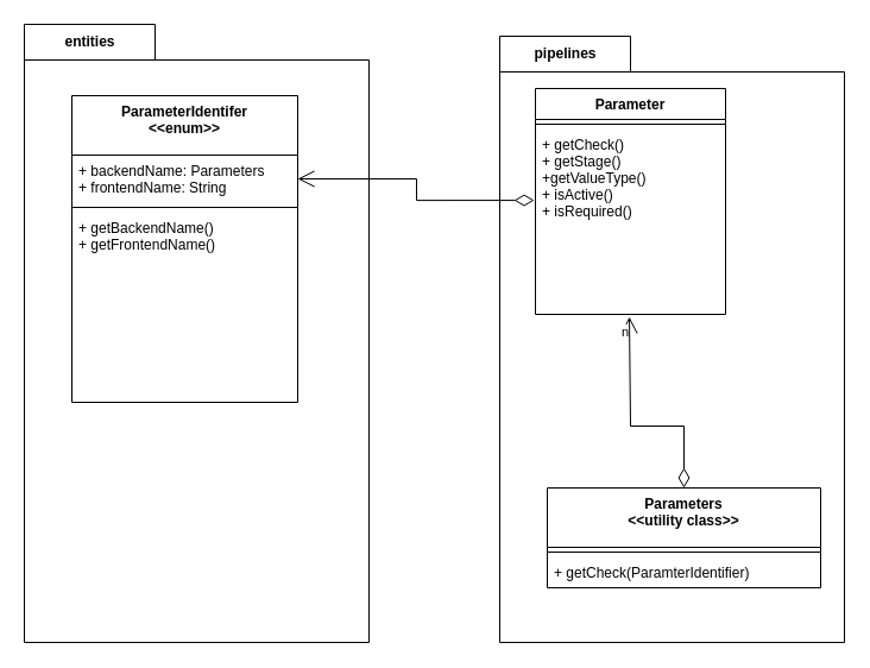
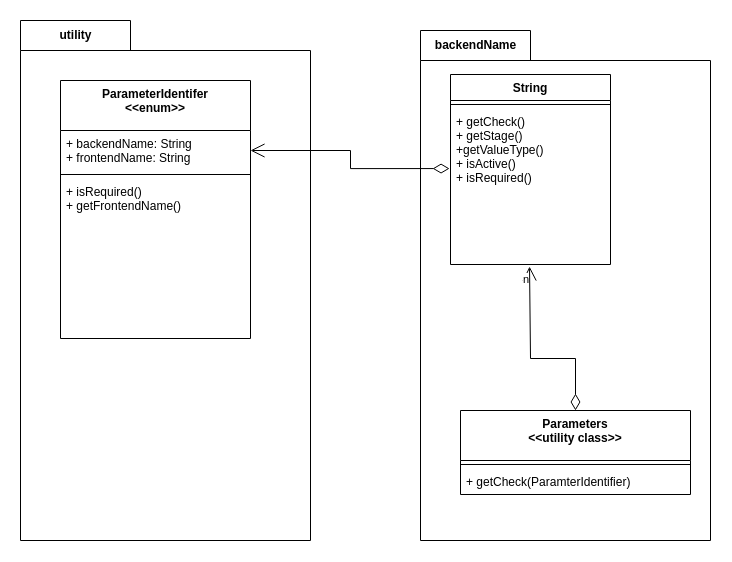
  <mxCell id="0" />
  <mxCell id="1" parent="0" />
- <mxCell id="2" value="entities" style="shape=folder;fontStyle=1;tabWidth=110;tabHeight=30;tabPosition=left;html=1;boundedLbl=1;labelInHeader=1;container=1;collapsible=0;" parent="1" vertex="1"><mxGeometry x="20" y="20" width="290" height="520" as="geometry" /></mxCell>
+ <mxCell id="2" value="utility" style="shape=folder;fontStyle=1;tabWidth=110;tabHeight=30;tabPosition=left;html=1;boundedLbl=1;labelInHeader=1;container=1;collapsible=0;" parent="1" vertex="1"><mxGeometry x="20" y="20" width="290" height="520" as="geometry" /></mxCell>
  <mxCell id="3" value="" style="html=1;strokeColor=none;resizeWidth=1;resizeHeight=1;fillColor=none;part=1;connectable=0;allowArrows=0;deletable=0;" parent="2" vertex="1"><mxGeometry width="290" height="364" relative="1" as="geometry"><mxPoint y="30" as="offset" /></mxGeometry></mxCell>
- <mxCell id="4" value="pipelines" style="shape=folder;fontStyle=1;tabWidth=110;tabHeight=30;tabPosition=left;html=1;boundedLbl=1;labelInHeader=1;container=1;collapsible=0;" parent="1" vertex="1"><mxGeometry x="420" y="30" width="290" height="510" as="geometry" /></mxCell>
+ <mxCell id="4" value="backendName" style="shape=folder;fontStyle=1;tabWidth=110;tabHeight=30;tabPosition=left;html=1;boundedLbl=1;labelInHeader=1;container=1;collapsible=0;" parent="1" vertex="1"><mxGeometry x="420" y="30" width="290" height="510" as="geometry" /></mxCell>
  <mxCell id="5" value="" style="html=1;strokeColor=none;resizeWidth=1;resizeHeight=1;fillColor=none;part=1;connectable=0;allowArrows=0;deletable=0;" parent="4" vertex="1"><mxGeometry width="290" height="357" relative="1" as="geometry"><mxPoint y="30" as="offset" /></mxGeometry></mxCell>
  <mxCell id="6" value="ParameterIdentifer&#10;&lt;&lt;enum&gt;&gt;" style="swimlane;fontStyle=1;align=center;verticalAlign=top;childLayout=stackLayout;horizontal=1;startSize=50;horizontalStack=0;resizeParent=1;resizeParentMax=0;resizeLast=0;collapsible=1;marginBottom=0;" parent="1" vertex="1"><mxGeometry x="60" y="80" width="190" height="258" as="geometry"><mxRectangle x="150" y="240" width="150" height="40" as="alternateBounds" /></mxGeometry></mxCell>
- <mxCell id="7" value="+ backendName: Parameters&#10;+ frontendName: String" style="text;strokeColor=none;fillColor=none;align=left;verticalAlign=top;spacingLeft=4;spacingRight=4;overflow=hidden;rotatable=0;points=[[0,0.5],[1,0.5]];portConstraint=eastwest;" parent="6" vertex="1"><mxGeometry y="50" width="190" height="40" as="geometry" /></mxCell>
+ <mxCell id="7" value="+ backendName: String&#10;+ frontendName: String" style="text;strokeColor=none;fillColor=none;align=left;verticalAlign=top;spacingLeft=4;spacingRight=4;overflow=hidden;rotatable=0;points=[[0,0.5],[1,0.5]];portConstraint=eastwest;" parent="6" vertex="1"><mxGeometry y="50" width="190" height="40" as="geometry" /></mxCell>
  <mxCell id="8" value="" style="line;strokeWidth=1;fillColor=none;align=left;verticalAlign=middle;spacingTop=-1;spacingLeft=3;spacingRight=3;rotatable=0;labelPosition=right;points=[];portConstraint=eastwest;strokeColor=inherit;" parent="6" vertex="1"><mxGeometry y="90" width="190" height="8" as="geometry" /></mxCell>
- <mxCell id="9" value="+ getBackendName()&#10;+ getFrontendName()&#10;" style="text;strokeColor=none;fillColor=none;align=left;verticalAlign=top;spacingLeft=4;spacingRight=4;overflow=hidden;rotatable=0;points=[[0,0.5],[1,0.5]];portConstraint=eastwest;" parent="6" vertex="1"><mxGeometry y="98" width="190" height="160" as="geometry" /></mxCell>
- <mxCell id="10" value="Parameter" style="swimlane;fontStyle=1;align=center;verticalAlign=top;childLayout=stackLayout;horizontal=1;startSize=26;horizontalStack=0;resizeParent=1;resizeParentMax=0;resizeLast=0;collapsible=1;marginBottom=0;" parent="1" vertex="1"><mxGeometry x="450" y="74" width="160" height="190" as="geometry" /></mxCell>
+ <mxCell id="9" value="+ isRequired()&#10;+ getFrontendName()&#10;" style="text;strokeColor=none;fillColor=none;align=left;verticalAlign=top;spacingLeft=4;spacingRight=4;overflow=hidden;rotatable=0;points=[[0,0.5],[1,0.5]];portConstraint=eastwest;" parent="6" vertex="1"><mxGeometry y="98" width="190" height="160" as="geometry" /></mxCell>
+ <mxCell id="10" value="String" style="swimlane;fontStyle=1;align=center;verticalAlign=top;childLayout=stackLayout;horizontal=1;startSize=26;horizontalStack=0;resizeParent=1;resizeParentMax=0;resizeLast=0;collapsible=1;marginBottom=0;" parent="1" vertex="1"><mxGeometry x="450" y="74" width="160" height="190" as="geometry" /></mxCell>
  <mxCell id="11" value="" style="line;strokeWidth=1;fillColor=none;align=left;verticalAlign=middle;spacingTop=-1;spacingLeft=3;spacingRight=3;rotatable=0;labelPosition=right;points=[];portConstraint=eastwest;strokeColor=inherit;" parent="10" vertex="1"><mxGeometry y="26" width="160" height="8" as="geometry" /></mxCell>
  <mxCell id="12" value="+ getCheck()&#10;+ getStage()&#10;+getValueType()&#10;+ isActive()&#10;+ isRequired()" style="text;strokeColor=none;fillColor=none;align=left;verticalAlign=top;spacingLeft=4;spacingRight=4;overflow=hidden;rotatable=0;points=[[0,0.5],[1,0.5]];portConstraint=eastwest;" parent="10" vertex="1"><mxGeometry y="34" width="160" height="156" as="geometry" /></mxCell>
  <mxCell id="13" value="" style="endArrow=open;html=1;endSize=12;startArrow=diamondThin;startSize=14;startFill=0;edgeStyle=orthogonalEdgeStyle;align=left;verticalAlign=bottom;rounded=0;exitX=-0.006;exitY=0.385;exitDx=0;exitDy=0;exitPerimeter=0;" parent="1" source="12" target="7" edge="1"><mxGeometry x="-1" y="3" relative="1" as="geometry"><mxPoint x="460" y="180" as="sourcePoint" /><mxPoint x="430" y="190" as="targetPoint" /></mxGeometry></mxCell>
  <mxCell id="14" value="Parameters&#10;&lt;&lt;utility class&gt;&gt;" style="swimlane;fontStyle=1;align=center;verticalAlign=top;childLayout=stackLayout;horizontal=1;startSize=50;horizontalStack=0;resizeParent=1;resizeParentMax=0;resizeLast=0;collapsible=1;marginBottom=0;" parent="1" vertex="1"><mxGeometry x="460" y="410" width="230" height="84" as="geometry" /></mxCell>
  <mxCell id="15" value="" style="line;strokeWidth=1;fillColor=none;align=left;verticalAlign=middle;spacingTop=-1;spacingLeft=3;spacingRight=3;rotatable=0;labelPosition=right;points=[];portConstraint=eastwest;strokeColor=inherit;" parent="14" vertex="1"><mxGeometry y="50" width="230" height="8" as="geometry" /></mxCell>
  <mxCell id="16" value="+ getCheck(ParamterIdentifier)" style="text;strokeColor=none;fillColor=none;align=left;verticalAlign=top;spacingLeft=4;spacingRight=4;overflow=hidden;rotatable=0;points=[[0,0.5],[1,0.5]];portConstraint=eastwest;" parent="14" vertex="1"><mxGeometry y="58" width="230" height="26" as="geometry" /></mxCell>
  <mxCell id="17" value="" style="endArrow=open;html=1;endSize=12;startArrow=diamondThin;startSize=14;startFill=0;edgeStyle=orthogonalEdgeStyle;rounded=0;entryX=0.494;entryY=1.013;entryDx=0;entryDy=0;entryPerimeter=0;" parent="1" source="14" target="12" edge="1"><mxGeometry relative="1" as="geometry"><mxPoint x="360" y="380" as="sourcePoint" /><mxPoint x="520" y="380" as="targetPoint" /><Array as="points"><mxPoint x="575" y="358" /><mxPoint x="530" y="358" /></Array></mxGeometry></mxCell>
  <mxCell id="18" value="n" style="edgeLabel;resizable=0;html=1;align=right;verticalAlign=top;" parent="17" connectable="0" vertex="1"><mxGeometry x="1" relative="1" as="geometry" /></mxCell>
